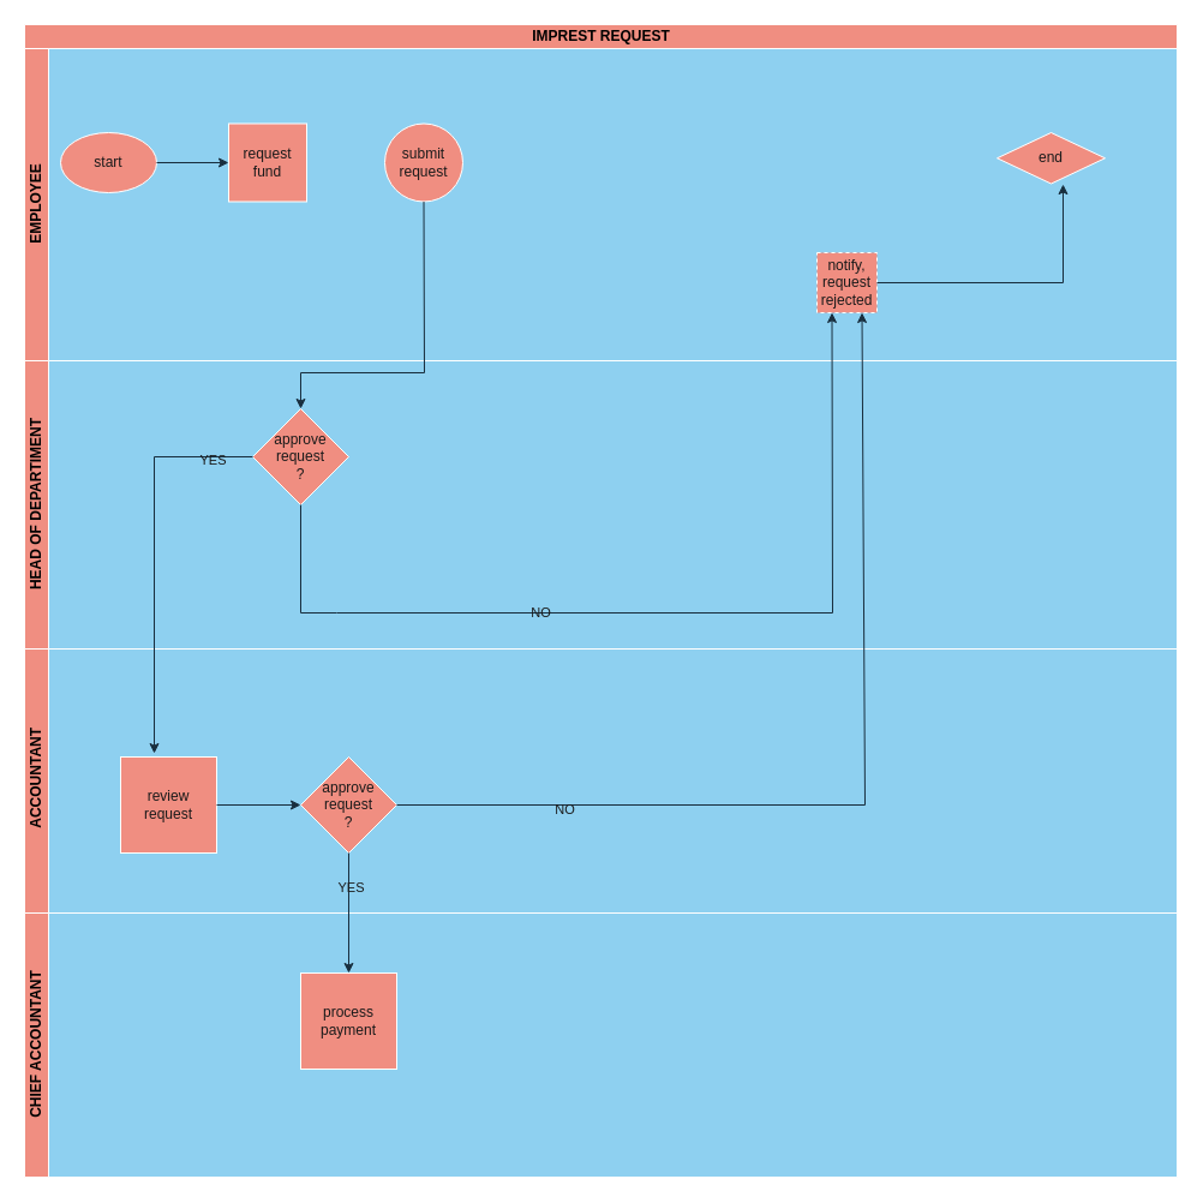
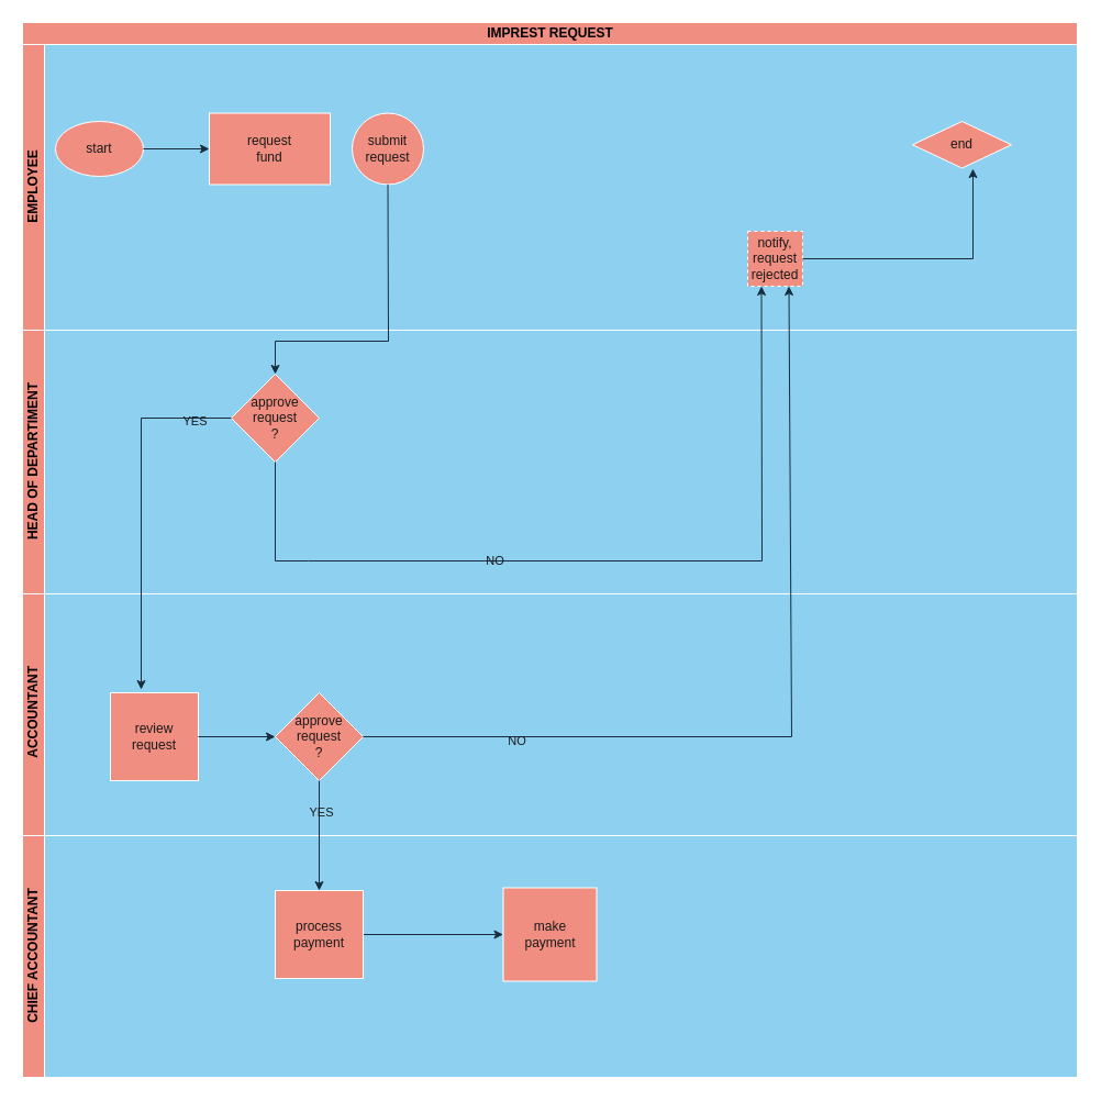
  <mxCell id="0" />
  <mxCell id="1" parent="0" />
  <mxCell id="2" value="&lt;font color=&quot;#000000&quot;&gt;IMPREST REQUEST&lt;/font&gt;" style="swimlane;childLayout=stackLayout;resizeParent=1;resizeParentMax=0;horizontal=1;startSize=20;horizontalStack=0;html=1;fillColor=#F08E81;labelBackgroundColor=none;strokeColor=#FFFFFF;fontColor=#1A1A1A;" parent="1" vertex="1"><mxGeometry x="20" y="20" width="960" height="960" as="geometry" /></mxCell>
  <mxCell id="3" value="&lt;font color=&quot;#000000&quot;&gt;EMPLOYEE&lt;/font&gt;" style="swimlane;startSize=20;horizontal=0;html=1;swimlaneFillColor=#8ed0f0;fillColor=#F08E81;labelBackgroundColor=none;strokeColor=#FFFFFF;fontColor=#1A1A1A;" parent="2" vertex="1"><mxGeometry y="20" width="960" height="260" as="geometry" /></mxCell>
  <mxCell id="4" value="start" style="ellipse;whiteSpace=wrap;html=1;fillColor=#F08E81;fontColor=#1A1A1A;strokeColor=#FFFFFF;labelBackgroundColor=none;" parent="3" vertex="1"><mxGeometry x="30" y="70" width="80" height="50" as="geometry" /></mxCell>
- <mxCell id="5" value="&lt;div&gt;request &lt;br&gt;&lt;/div&gt;&lt;div&gt;fund&lt;br&gt;&lt;/div&gt;" style="whiteSpace=wrap;html=1;aspect=fixed;fillColor=#F08E81;fontColor=#1A1A1A;strokeColor=#FFFFFF;labelBackgroundColor=none;" parent="3" vertex="1"><mxGeometry x="170" y="62.5" width="65" height="65" as="geometry" /></mxCell>
+ <mxCell id="5" value="&lt;div&gt;request &lt;br&gt;&lt;/div&gt;&lt;div&gt;fund&lt;br&gt;&lt;/div&gt;" style="whiteSpace=wrap;html=1;aspect=fixed;fillColor=#F08E81;fontColor=#1A1A1A;strokeColor=#FFFFFF;labelBackgroundColor=none;" parent="3" vertex="1"><mxGeometry x="170" y="62.5" width="110" height="65" as="geometry" /></mxCell>
  <mxCell id="6" value="&lt;div&gt;submit&lt;/div&gt;&lt;div&gt;request&lt;br&gt;&lt;/div&gt;" style="ellipse;whiteSpace=wrap;html=1;aspect=fixed;fillColor=#F08E81;fontColor=#1A1A1A;strokeColor=#FFFFFF;labelBackgroundColor=none;" parent="3" vertex="1"><mxGeometry x="300" y="62.5" width="65" height="65" as="geometry" /></mxCell>
  <mxCell id="7" value="" style="endArrow=classic;html=1;rounded=0;exitX=1;exitY=0.5;exitDx=0;exitDy=0;entryX=0;entryY=0.5;entryDx=0;entryDy=0;labelBackgroundColor=none;strokeColor=#182E3E;fontColor=default;" parent="3" source="4" target="5" edge="1"><mxGeometry width="50" height="50" relative="1" as="geometry"><mxPoint x="360" y="100" as="sourcePoint" /><mxPoint x="410" y="50" as="targetPoint" /></mxGeometry></mxCell>
  <mxCell id="8" value="end" style="rhombus;whiteSpace=wrap;html=1;fillColor=#F08E81;fontColor=#1A1A1A;strokeColor=#FFFFFF;labelBackgroundColor=none;" parent="3" vertex="1"><mxGeometry x="810" y="70" width="90" height="42.5" as="geometry" /></mxCell>
  <mxCell id="9" value="&lt;div&gt;notify,&lt;/div&gt;&lt;div&gt;request&lt;/div&gt;&lt;div&gt;rejected&lt;br&gt;&lt;/div&gt;" style="whiteSpace=wrap;html=1;aspect=fixed;fillColor=#F08E81;fontColor=#1A1A1A;strokeColor=#FFFFFF;labelBackgroundColor=none;dashed=1;" parent="3" vertex="1"><mxGeometry x="660" y="170" width="50" height="50" as="geometry" /></mxCell>
  <mxCell id="10" value="" style="endArrow=classic;html=1;rounded=0;exitX=1;exitY=0.5;exitDx=0;exitDy=0;entryX=0.611;entryY=1.012;entryDx=0;entryDy=0;entryPerimeter=0;labelBackgroundColor=none;strokeColor=#182E3E;fontColor=default;" parent="3" source="9" target="8" edge="1"><mxGeometry width="50" height="50" relative="1" as="geometry"><mxPoint x="600" y="260" as="sourcePoint" /><mxPoint x="650" y="210" as="targetPoint" /><Array as="points"><mxPoint x="865" y="195" /></Array></mxGeometry></mxCell>
  <mxCell id="11" value="&lt;font color=&quot;#000000&quot;&gt;HEAD OF DEPARTIMENT&lt;/font&gt;" style="swimlane;startSize=20;horizontal=0;html=1;swimlaneFillColor=#8ed0f0;fillColor=#F08E81;labelBackgroundColor=none;strokeColor=#FFFFFF;fontColor=#1A1A1A;" parent="2" vertex="1"><mxGeometry y="280" width="960" height="240" as="geometry" /></mxCell>
  <mxCell id="12" value="&lt;div&gt;approve&lt;/div&gt;&lt;div&gt;request&lt;/div&gt;&lt;div&gt;?&lt;br&gt;&lt;/div&gt;" style="rhombus;whiteSpace=wrap;html=1;fillColor=#F08E81;fontColor=#1A1A1A;strokeColor=#FFFFFF;labelBackgroundColor=none;" parent="11" vertex="1"><mxGeometry x="190" y="40" width="80" height="80" as="geometry" /></mxCell>
  <mxCell id="13" value="&lt;font color=&quot;#000000&quot;&gt;&amp;nbsp;ACCOUNTANT&lt;/font&gt;" style="swimlane;startSize=20;horizontal=0;html=1;swimlaneFillColor=#8ed0f0;fillColor=#F08E81;labelBackgroundColor=none;strokeColor=#FFFFFF;fontColor=#1A1A1A;" parent="2" vertex="1"><mxGeometry y="520" width="960" height="220" as="geometry" /></mxCell>
  <mxCell id="14" value="&lt;div&gt;approve&lt;/div&gt;&lt;div&gt;request&lt;/div&gt;&lt;div&gt;?&lt;br&gt;&lt;/div&gt;" style="rhombus;whiteSpace=wrap;html=1;fillColor=#F08E81;fontColor=#1A1A1A;strokeColor=#FFFFFF;labelBackgroundColor=none;" parent="13" vertex="1"><mxGeometry x="230" y="90" width="80" height="80" as="geometry" /></mxCell>
  <mxCell id="15" value="&lt;div&gt;review&lt;/div&gt;&lt;div&gt;request&lt;br&gt;&lt;/div&gt;" style="whiteSpace=wrap;html=1;aspect=fixed;fillColor=#F08E81;fontColor=#1A1A1A;strokeColor=#FFFFFF;labelBackgroundColor=none;" parent="13" vertex="1"><mxGeometry x="80" y="90" width="80" height="80" as="geometry" /></mxCell>
  <mxCell id="16" value="" style="endArrow=classic;html=1;rounded=0;exitX=1;exitY=0.5;exitDx=0;exitDy=0;entryX=0;entryY=0.5;entryDx=0;entryDy=0;labelBackgroundColor=none;strokeColor=#182E3E;fontColor=default;" parent="13" source="15" target="14" edge="1"><mxGeometry width="50" height="50" relative="1" as="geometry"><mxPoint x="360" y="-40" as="sourcePoint" /><mxPoint x="410" y="-90" as="targetPoint" /></mxGeometry></mxCell>
  <mxCell id="17" value="&lt;font color=&quot;#000000&quot;&gt;CHIEF ACCOUNTANT&lt;/font&gt;" style="swimlane;startSize=20;horizontal=0;html=1;swimlaneFillColor=#8ed0f0;fillColor=#F08E81;labelBackgroundColor=none;strokeColor=#FFFFFF;fontColor=#1A1A1A;" parent="2" vertex="1"><mxGeometry y="740" width="960" height="220" as="geometry" /></mxCell>
+ <mxCell id="18" value="" style="edgeStyle=orthogonalEdgeStyle;rounded=0;orthogonalLoop=1;jettySize=auto;html=1;labelBackgroundColor=none;strokeColor=#182E3E;fontColor=default;" parent="17" source="19" target="20" edge="1"><mxGeometry relative="1" as="geometry" /></mxCell>
  <mxCell id="19" value="&lt;div&gt;process&lt;/div&gt;&lt;div&gt;payment&lt;br&gt;&lt;/div&gt;" style="whiteSpace=wrap;html=1;aspect=fixed;fillColor=#F08E81;fontColor=#1A1A1A;strokeColor=#FFFFFF;labelBackgroundColor=none;" parent="17" vertex="1"><mxGeometry x="230" y="50" width="80" height="80" as="geometry" /></mxCell>
+ <mxCell id="20" value="&lt;div&gt;make&lt;br&gt;&lt;/div&gt;&lt;div&gt;payment&lt;br&gt;&lt;/div&gt;" style="whiteSpace=wrap;html=1;aspect=fixed;fillColor=#F08E81;fontColor=#1A1A1A;strokeColor=#FFFFFF;labelBackgroundColor=none;" parent="17" vertex="1"><mxGeometry x="437.5" y="47.5" width="85" height="85" as="geometry" /></mxCell>
  <mxCell id="21" value="" style="endArrow=classic;html=1;rounded=0;exitX=0.5;exitY=1;exitDx=0;exitDy=0;entryX=0.5;entryY=0;entryDx=0;entryDy=0;labelBackgroundColor=none;strokeColor=#182E3E;fontColor=default;" parent="2" source="6" target="12" edge="1"><mxGeometry width="50" height="50" relative="1" as="geometry"><mxPoint x="360" y="280" as="sourcePoint" /><mxPoint x="410" y="230" as="targetPoint" /><Array as="points"><mxPoint x="333" y="290" /><mxPoint x="230" y="290" /></Array></mxGeometry></mxCell>
  <mxCell id="22" value="" style="endArrow=classic;html=1;rounded=0;exitX=0;exitY=0.5;exitDx=0;exitDy=0;entryX=0.35;entryY=-0.037;entryDx=0;entryDy=0;entryPerimeter=0;labelBackgroundColor=none;strokeColor=#182E3E;fontColor=default;" parent="2" source="12" target="15" edge="1"><mxGeometry width="50" height="50" relative="1" as="geometry"><mxPoint x="360" y="500" as="sourcePoint" /><mxPoint x="410" y="450" as="targetPoint" /><Array as="points"><mxPoint x="108" y="360" /></Array></mxGeometry></mxCell>
  <mxCell id="23" value="YES" style="edgeLabel;html=1;align=center;verticalAlign=middle;resizable=0;points=[];labelBackgroundColor=none;fontColor=#1A1A1A;" parent="22" vertex="1" connectable="0"><mxGeometry x="-0.794" y="2" relative="1" as="geometry"><mxPoint as="offset" /></mxGeometry></mxCell>
  <mxCell id="24" value="" style="endArrow=classic;html=1;rounded=0;exitX=1;exitY=0.5;exitDx=0;exitDy=0;entryX=0.75;entryY=1;entryDx=0;entryDy=0;strokeColor=#182E3E;labelBackgroundColor=none;fontColor=default;" parent="2" source="14" target="9" edge="1"><mxGeometry width="50" height="50" relative="1" as="geometry"><mxPoint x="400" y="450" as="sourcePoint" /><mxPoint x="740" y="540" as="targetPoint" /><Array as="points"><mxPoint x="700" y="650" /></Array></mxGeometry></mxCell>
  <mxCell id="25" value="NO" style="edgeLabel;html=1;align=center;verticalAlign=middle;resizable=0;points=[];fontColor=#1A1A1A;labelBackgroundColor=none;" parent="24" vertex="1" connectable="0"><mxGeometry x="-0.652" y="-3" relative="1" as="geometry"><mxPoint as="offset" /></mxGeometry></mxCell>
  <mxCell id="26" value="" style="endArrow=classic;html=1;rounded=0;exitX=0.5;exitY=1;exitDx=0;exitDy=0;entryX=0.5;entryY=0;entryDx=0;entryDy=0;labelBackgroundColor=none;strokeColor=#182E3E;fontColor=default;" parent="2" source="14" target="19" edge="1"><mxGeometry width="50" height="50" relative="1" as="geometry"><mxPoint x="400" y="760" as="sourcePoint" /><mxPoint x="450" y="710" as="targetPoint" /></mxGeometry></mxCell>
  <mxCell id="27" value="YES" style="edgeLabel;html=1;align=center;verticalAlign=middle;resizable=0;points=[];fontColor=#1A1A1A;labelBackgroundColor=none;" parent="26" vertex="1" connectable="0"><mxGeometry x="-0.44" y="1" relative="1" as="geometry"><mxPoint as="offset" /></mxGeometry></mxCell>
  <mxCell id="28" value="" style="endArrow=classic;html=1;rounded=0;exitX=0.5;exitY=1;exitDx=0;exitDy=0;strokeColor=#182E3E;entryX=0.25;entryY=1;entryDx=0;entryDy=0;labelBackgroundColor=none;fontColor=default;" parent="2" source="12" target="9" edge="1"><mxGeometry width="50" height="50" relative="1" as="geometry"><mxPoint x="630" y="280" as="sourcePoint" /><mxPoint x="720" y="240" as="targetPoint" /><Array as="points"><mxPoint x="230" y="490" /><mxPoint x="260" y="490" /><mxPoint x="673" y="490" /></Array></mxGeometry></mxCell>
  <mxCell id="29" value="NO" style="edgeLabel;html=1;align=center;verticalAlign=middle;resizable=0;points=[];labelBackgroundColor=none;fontColor=#1A1A1A;" parent="28" vertex="1" connectable="0"><mxGeometry x="-0.263" y="1" relative="1" as="geometry"><mxPoint as="offset" /></mxGeometry></mxCell>
